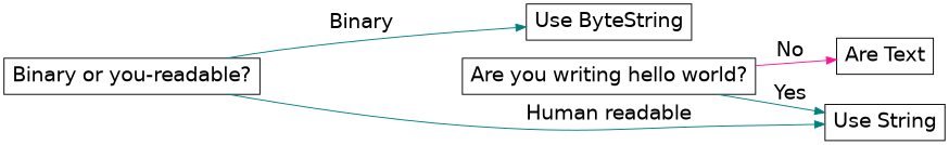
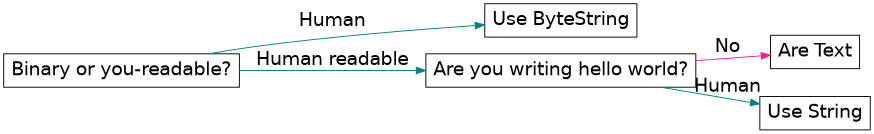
  digraph {
    fontname=Helvetica
    fontsize=20
    rankdir=LR
    node [fontname=Helvetica fontsize=20 shape=box]
    edge [color=teal fontname=Helvetica fontsize=20]
    n1 [label="Binary or you-readable?"]
    n2 [label="Use ByteString"]
    n3 [label="Are you writing hello world?"]
    n4 [label="Use String"]
    n5 [label="Are Text"]
-   n1 -> n2 [label=Binary]
-   n1 -> n4 [label="Human readable"]
-   n3 -> n4 [label=Yes]
+   n1 -> n2 [label=Human]
+   n1 -> n3 [label="Human readable"]
+   n3 -> n4 [label=Human]
    n3 -> n5 [color=deeppink label=No]
  }
